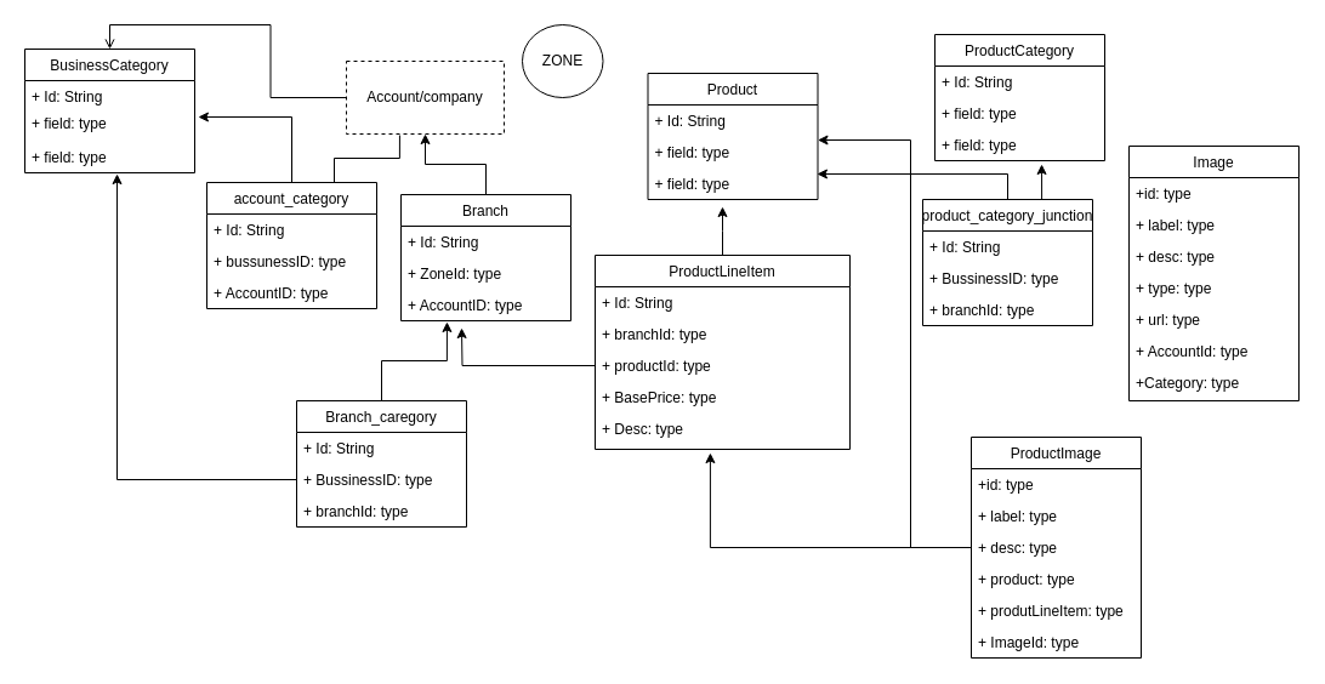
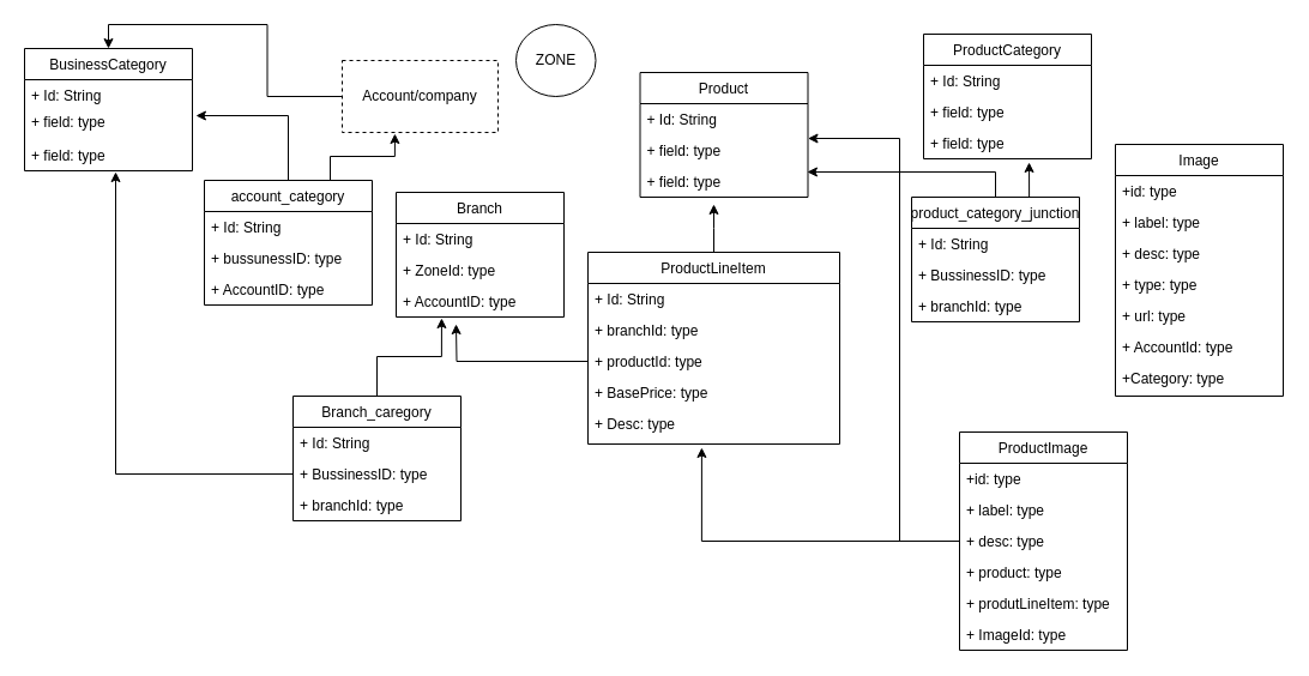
  <mxCell id="0" />
  <mxCell id="1" parent="0" />
- <mxCell id="2" style="edgeStyle=orthogonalEdgeStyle;rounded=0;orthogonalLoop=1;jettySize=auto;html=1;entryX=0.5;entryY=0;entryDx=0;entryDy=0;endArrow=open;" edge="1" parent="1" source="3" target="43"><mxGeometry relative="1" as="geometry" /></mxCell>
+ <mxCell id="2" style="edgeStyle=orthogonalEdgeStyle;rounded=0;orthogonalLoop=1;jettySize=auto;html=1;entryX=0.5;entryY=0;entryDx=0;entryDy=0;" edge="1" parent="1" source="3" target="43"><mxGeometry relative="1" as="geometry" /></mxCell>
  <mxCell id="3" value="Account/company" style="rounded=0;whiteSpace=wrap;html=1;dashed=1;" parent="1" vertex="1"><mxGeometry x="285" y="50" width="130" height="60" as="geometry" /></mxCell>
  <mxCell id="4" style="edgeStyle=orthogonalEdgeStyle;rounded=0;orthogonalLoop=1;jettySize=auto;html=1;" parent="1" source="6" target="28" edge="1"><mxGeometry relative="1" as="geometry"><Array as="points"><mxPoint x="750" y="451" /><mxPoint x="750" y="115" /></Array></mxGeometry></mxCell>
  <mxCell id="5" style="edgeStyle=orthogonalEdgeStyle;rounded=0;orthogonalLoop=1;jettySize=auto;html=1;entryX=0.452;entryY=1.1;entryDx=0;entryDy=0;entryPerimeter=0;" parent="1" source="9" target="19" edge="1"><mxGeometry relative="1" as="geometry"><mxPoint x="570" y="410" as="targetPoint" /><Array as="points"><mxPoint x="585" y="451" /></Array></mxGeometry></mxCell>
  <mxCell id="6" value="ProductImage" style="swimlane;fontStyle=0;childLayout=stackLayout;horizontal=1;startSize=26;fillColor=none;horizontalStack=0;resizeParent=1;resizeParentMax=0;resizeLast=0;collapsible=1;marginBottom=0;" parent="1" vertex="1"><mxGeometry x="800" y="360" width="140" height="182" as="geometry" /></mxCell>
  <mxCell id="7" value="+id: type" style="text;strokeColor=none;fillColor=none;align=left;verticalAlign=top;spacingLeft=4;spacingRight=4;overflow=hidden;rotatable=0;points=[[0,0.5],[1,0.5]];portConstraint=eastwest;" parent="6" vertex="1"><mxGeometry y="26" width="140" height="26" as="geometry" /></mxCell>
  <mxCell id="8" value="+ label: type" style="text;strokeColor=none;fillColor=none;align=left;verticalAlign=top;spacingLeft=4;spacingRight=4;overflow=hidden;rotatable=0;points=[[0,0.5],[1,0.5]];portConstraint=eastwest;" parent="6" vertex="1"><mxGeometry y="52" width="140" height="26" as="geometry" /></mxCell>
  <mxCell id="9" value="+ desc: type" style="text;strokeColor=none;fillColor=none;align=left;verticalAlign=top;spacingLeft=4;spacingRight=4;overflow=hidden;rotatable=0;points=[[0,0.5],[1,0.5]];portConstraint=eastwest;" parent="6" vertex="1"><mxGeometry y="78" width="140" height="26" as="geometry" /></mxCell>
  <mxCell id="10" value="+ product: type" style="text;strokeColor=none;fillColor=none;align=left;verticalAlign=top;spacingLeft=4;spacingRight=4;overflow=hidden;rotatable=0;points=[[0,0.5],[1,0.5]];portConstraint=eastwest;" parent="6" vertex="1"><mxGeometry y="104" width="140" height="26" as="geometry" /></mxCell>
  <mxCell id="11" value="+ produtLineItem: type" style="text;strokeColor=none;fillColor=none;align=left;verticalAlign=top;spacingLeft=4;spacingRight=4;overflow=hidden;rotatable=0;points=[[0,0.5],[1,0.5]];portConstraint=eastwest;" parent="6" vertex="1"><mxGeometry y="130" width="140" height="26" as="geometry" /></mxCell>
  <mxCell id="12" value="+ ImageId: type" style="text;strokeColor=none;fillColor=none;align=left;verticalAlign=top;spacingLeft=4;spacingRight=4;overflow=hidden;rotatable=0;points=[[0,0.5],[1,0.5]];portConstraint=eastwest;" parent="6" vertex="1"><mxGeometry y="156" width="140" height="26" as="geometry" /></mxCell>
  <mxCell id="13" style="edgeStyle=orthogonalEdgeStyle;rounded=0;orthogonalLoop=1;jettySize=auto;html=1;" edge="1" parent="1" source="14"><mxGeometry relative="1" as="geometry"><mxPoint x="595" y="170" as="targetPoint" /></mxGeometry></mxCell>
  <mxCell id="14" value="ProductLineItem" style="swimlane;fontStyle=0;childLayout=stackLayout;horizontal=1;startSize=26;fillColor=none;horizontalStack=0;resizeParent=1;resizeParentMax=0;resizeLast=0;collapsible=1;marginBottom=0;" parent="1" vertex="1"><mxGeometry x="490" y="210" width="210" height="160" as="geometry" /></mxCell>
  <mxCell id="15" value="+ Id: String" style="text;strokeColor=none;fillColor=none;align=left;verticalAlign=top;spacingLeft=4;spacingRight=4;overflow=hidden;rotatable=0;points=[[0,0.5],[1,0.5]];portConstraint=eastwest;" parent="14" vertex="1"><mxGeometry y="26" width="210" height="26" as="geometry" /></mxCell>
  <mxCell id="16" value="+ branchId: type" style="text;strokeColor=none;fillColor=none;align=left;verticalAlign=top;spacingLeft=4;spacingRight=4;overflow=hidden;rotatable=0;points=[[0,0.5],[1,0.5]];portConstraint=eastwest;" parent="14" vertex="1"><mxGeometry y="52" width="210" height="26" as="geometry" /></mxCell>
  <mxCell id="17" value="+ productId: type" style="text;strokeColor=none;fillColor=none;align=left;verticalAlign=top;spacingLeft=4;spacingRight=4;overflow=hidden;rotatable=0;points=[[0,0.5],[1,0.5]];portConstraint=eastwest;" parent="14" vertex="1"><mxGeometry y="78" width="210" height="26" as="geometry" /></mxCell>
  <mxCell id="18" value="+ BasePrice: type" style="text;strokeColor=none;fillColor=none;align=left;verticalAlign=top;spacingLeft=4;spacingRight=4;overflow=hidden;rotatable=0;points=[[0,0.5],[1,0.5]];portConstraint=eastwest;" parent="14" vertex="1"><mxGeometry y="104" width="210" height="26" as="geometry" /></mxCell>
  <mxCell id="19" value="+ Desc: type" style="text;strokeColor=none;fillColor=none;align=left;verticalAlign=top;spacingLeft=4;spacingRight=4;overflow=hidden;rotatable=0;points=[[0,0.5],[1,0.5]];portConstraint=eastwest;" parent="14" vertex="1"><mxGeometry y="130" width="210" height="30" as="geometry" /></mxCell>
- <mxCell id="20" value="" style="edgeStyle=orthogonalEdgeStyle;rounded=0;orthogonalLoop=1;jettySize=auto;html=1;" edge="1" parent="1" source="21" target="3"><mxGeometry relative="1" as="geometry" /></mxCell>
  <mxCell id="21" value="Branch" style="swimlane;fontStyle=0;childLayout=stackLayout;horizontal=1;startSize=26;fillColor=none;horizontalStack=0;resizeParent=1;resizeParentMax=0;resizeLast=0;collapsible=1;marginBottom=0;" vertex="1" parent="1"><mxGeometry x="330" y="160" width="140" height="104" as="geometry" /></mxCell>
  <mxCell id="22" value="+ Id: String" style="text;strokeColor=none;fillColor=none;align=left;verticalAlign=top;spacingLeft=4;spacingRight=4;overflow=hidden;rotatable=0;points=[[0,0.5],[1,0.5]];portConstraint=eastwest;" vertex="1" parent="21"><mxGeometry y="26" width="140" height="26" as="geometry" /></mxCell>
  <mxCell id="23" value="+ ZoneId: type" style="text;strokeColor=none;fillColor=none;align=left;verticalAlign=top;spacingLeft=4;spacingRight=4;overflow=hidden;rotatable=0;points=[[0,0.5],[1,0.5]];portConstraint=eastwest;" vertex="1" parent="21"><mxGeometry y="52" width="140" height="26" as="geometry" /></mxCell>
  <mxCell id="24" value="+ AccountID: type" style="text;strokeColor=none;fillColor=none;align=left;verticalAlign=top;spacingLeft=4;spacingRight=4;overflow=hidden;rotatable=0;points=[[0,0.5],[1,0.5]];portConstraint=eastwest;" vertex="1" parent="21"><mxGeometry y="78" width="140" height="26" as="geometry" /></mxCell>
  <mxCell id="25" style="edgeStyle=orthogonalEdgeStyle;rounded=0;orthogonalLoop=1;jettySize=auto;html=1;" edge="1" parent="1" source="17"><mxGeometry relative="1" as="geometry"><mxPoint x="380" y="270" as="targetPoint" /></mxGeometry></mxCell>
  <mxCell id="26" value="Product" style="swimlane;fontStyle=0;childLayout=stackLayout;horizontal=1;startSize=26;fillColor=none;horizontalStack=0;resizeParent=1;resizeParentMax=0;resizeLast=0;collapsible=1;marginBottom=0;" parent="1" vertex="1"><mxGeometry x="533.5" y="60" width="140" height="104" as="geometry" /></mxCell>
  <mxCell id="27" value="+ Id: String" style="text;strokeColor=none;fillColor=none;align=left;verticalAlign=top;spacingLeft=4;spacingRight=4;overflow=hidden;rotatable=0;points=[[0,0.5],[1,0.5]];portConstraint=eastwest;" parent="26" vertex="1"><mxGeometry y="26" width="140" height="26" as="geometry" /></mxCell>
  <mxCell id="28" value="+ field: type" style="text;strokeColor=none;fillColor=none;align=left;verticalAlign=top;spacingLeft=4;spacingRight=4;overflow=hidden;rotatable=0;points=[[0,0.5],[1,0.5]];portConstraint=eastwest;" parent="26" vertex="1"><mxGeometry y="52" width="140" height="26" as="geometry" /></mxCell>
  <mxCell id="29" value="+ field: type" style="text;strokeColor=none;fillColor=none;align=left;verticalAlign=top;spacingLeft=4;spacingRight=4;overflow=hidden;rotatable=0;points=[[0,0.5],[1,0.5]];portConstraint=eastwest;" parent="26" vertex="1"><mxGeometry y="78" width="140" height="26" as="geometry" /></mxCell>
  <mxCell id="30" value="ProductCategory" style="swimlane;fontStyle=0;childLayout=stackLayout;horizontal=1;startSize=26;fillColor=none;horizontalStack=0;resizeParent=1;resizeParentMax=0;resizeLast=0;collapsible=1;marginBottom=0;" vertex="1" parent="1"><mxGeometry x="770" y="28" width="140" height="104" as="geometry" /></mxCell>
  <mxCell id="31" value="+ Id: String" style="text;strokeColor=none;fillColor=none;align=left;verticalAlign=top;spacingLeft=4;spacingRight=4;overflow=hidden;rotatable=0;points=[[0,0.5],[1,0.5]];portConstraint=eastwest;" vertex="1" parent="30"><mxGeometry y="26" width="140" height="26" as="geometry" /></mxCell>
  <mxCell id="32" value="+ field: type" style="text;strokeColor=none;fillColor=none;align=left;verticalAlign=top;spacingLeft=4;spacingRight=4;overflow=hidden;rotatable=0;points=[[0,0.5],[1,0.5]];portConstraint=eastwest;" vertex="1" parent="30"><mxGeometry y="52" width="140" height="26" as="geometry" /></mxCell>
  <mxCell id="33" value="+ field: type" style="text;strokeColor=none;fillColor=none;align=left;verticalAlign=top;spacingLeft=4;spacingRight=4;overflow=hidden;rotatable=0;points=[[0,0.5],[1,0.5]];portConstraint=eastwest;" vertex="1" parent="30"><mxGeometry y="78" width="140" height="26" as="geometry" /></mxCell>
  <mxCell id="34" value="ZONE" style="ellipse;whiteSpace=wrap;html=1;" vertex="1" parent="1"><mxGeometry x="430" y="20" width="66.5" height="60" as="geometry" /></mxCell>
  <mxCell id="35" value="Image" style="swimlane;fontStyle=0;childLayout=stackLayout;horizontal=1;startSize=26;fillColor=none;horizontalStack=0;resizeParent=1;resizeParentMax=0;resizeLast=0;collapsible=1;marginBottom=0;" parent="1" vertex="1"><mxGeometry x="930" y="120" width="140" height="210" as="geometry" /></mxCell>
  <mxCell id="36" value="+id: type" style="text;strokeColor=none;fillColor=none;align=left;verticalAlign=top;spacingLeft=4;spacingRight=4;overflow=hidden;rotatable=0;points=[[0,0.5],[1,0.5]];portConstraint=eastwest;" parent="35" vertex="1"><mxGeometry y="26" width="140" height="26" as="geometry" /></mxCell>
  <mxCell id="37" value="+ label: type" style="text;strokeColor=none;fillColor=none;align=left;verticalAlign=top;spacingLeft=4;spacingRight=4;overflow=hidden;rotatable=0;points=[[0,0.5],[1,0.5]];portConstraint=eastwest;" parent="35" vertex="1"><mxGeometry y="52" width="140" height="26" as="geometry" /></mxCell>
  <mxCell id="38" value="+ desc: type" style="text;strokeColor=none;fillColor=none;align=left;verticalAlign=top;spacingLeft=4;spacingRight=4;overflow=hidden;rotatable=0;points=[[0,0.5],[1,0.5]];portConstraint=eastwest;" parent="35" vertex="1"><mxGeometry y="78" width="140" height="26" as="geometry" /></mxCell>
  <mxCell id="39" value="+ type: type" style="text;strokeColor=none;fillColor=none;align=left;verticalAlign=top;spacingLeft=4;spacingRight=4;overflow=hidden;rotatable=0;points=[[0,0.5],[1,0.5]];portConstraint=eastwest;" parent="35" vertex="1"><mxGeometry y="104" width="140" height="26" as="geometry" /></mxCell>
  <mxCell id="40" value="+ url: type" style="text;strokeColor=none;fillColor=none;align=left;verticalAlign=top;spacingLeft=4;spacingRight=4;overflow=hidden;rotatable=0;points=[[0,0.5],[1,0.5]];portConstraint=eastwest;" parent="35" vertex="1"><mxGeometry y="130" width="140" height="26" as="geometry" /></mxCell>
  <mxCell id="41" value="+ AccountId: type" style="text;strokeColor=none;fillColor=none;align=left;verticalAlign=top;spacingLeft=4;spacingRight=4;overflow=hidden;rotatable=0;points=[[0,0.5],[1,0.5]];portConstraint=eastwest;" parent="35" vertex="1"><mxGeometry y="156" width="140" height="26" as="geometry" /></mxCell>
  <mxCell id="42" value="+Category: type" style="text;strokeColor=none;fillColor=none;align=left;verticalAlign=top;spacingLeft=4;spacingRight=4;overflow=hidden;rotatable=0;points=[[0,0.5],[1,0.5]];portConstraint=eastwest;" parent="35" vertex="1"><mxGeometry y="182" width="140" height="28" as="geometry" /></mxCell>
  <mxCell id="43" value="BusinessCategory" style="swimlane;fontStyle=0;childLayout=stackLayout;horizontal=1;startSize=26;fillColor=none;horizontalStack=0;resizeParent=1;resizeParentMax=0;resizeLast=0;collapsible=1;marginBottom=0;" vertex="1" parent="1"><mxGeometry x="20" y="40" width="140" height="102" as="geometry" /></mxCell>
  <mxCell id="44" value="+ Id: String" style="text;strokeColor=none;fillColor=none;align=left;verticalAlign=top;spacingLeft=4;spacingRight=4;overflow=hidden;rotatable=0;points=[[0,0.5],[1,0.5]];portConstraint=eastwest;" vertex="1" parent="43"><mxGeometry y="26" width="140" height="22" as="geometry" /></mxCell>
  <mxCell id="45" value="+ field: type" style="text;strokeColor=none;fillColor=none;align=left;verticalAlign=top;spacingLeft=4;spacingRight=4;overflow=hidden;rotatable=0;points=[[0,0.5],[1,0.5]];portConstraint=eastwest;" vertex="1" parent="43"><mxGeometry y="48" width="140" height="28" as="geometry" /></mxCell>
  <mxCell id="46" value="+ field: type" style="text;strokeColor=none;fillColor=none;align=left;verticalAlign=top;spacingLeft=4;spacingRight=4;overflow=hidden;rotatable=0;points=[[0,0.5],[1,0.5]];portConstraint=eastwest;" vertex="1" parent="43"><mxGeometry y="76" width="140" height="26" as="geometry" /></mxCell>
  <mxCell id="47" style="edgeStyle=orthogonalEdgeStyle;rounded=0;orthogonalLoop=1;jettySize=auto;html=1;entryX=0.271;entryY=1.038;entryDx=0;entryDy=0;entryPerimeter=0;" edge="1" parent="1" source="48" target="24"><mxGeometry relative="1" as="geometry" /></mxCell>
  <mxCell id="48" value="Branch_caregory" style="swimlane;fontStyle=0;childLayout=stackLayout;horizontal=1;startSize=26;fillColor=none;horizontalStack=0;resizeParent=1;resizeParentMax=0;resizeLast=0;collapsible=1;marginBottom=0;" vertex="1" parent="1"><mxGeometry x="244" y="330" width="140" height="104" as="geometry" /></mxCell>
  <mxCell id="49" value="+ Id: String" style="text;strokeColor=none;fillColor=none;align=left;verticalAlign=top;spacingLeft=4;spacingRight=4;overflow=hidden;rotatable=0;points=[[0,0.5],[1,0.5]];portConstraint=eastwest;" vertex="1" parent="48"><mxGeometry y="26" width="140" height="26" as="geometry" /></mxCell>
  <mxCell id="50" value="+ BussinessID: type" style="text;strokeColor=none;fillColor=none;align=left;verticalAlign=top;spacingLeft=4;spacingRight=4;overflow=hidden;rotatable=0;points=[[0,0.5],[1,0.5]];portConstraint=eastwest;" vertex="1" parent="48"><mxGeometry y="52" width="140" height="26" as="geometry" /></mxCell>
  <mxCell id="51" value="+ branchId: type" style="text;strokeColor=none;fillColor=none;align=left;verticalAlign=top;spacingLeft=4;spacingRight=4;overflow=hidden;rotatable=0;points=[[0,0.5],[1,0.5]];portConstraint=eastwest;" vertex="1" parent="48"><mxGeometry y="78" width="140" height="26" as="geometry" /></mxCell>
  <mxCell id="52" style="edgeStyle=orthogonalEdgeStyle;rounded=0;orthogonalLoop=1;jettySize=auto;html=1;entryX=0.543;entryY=1.038;entryDx=0;entryDy=0;entryPerimeter=0;" edge="1" parent="1" source="50" target="46"><mxGeometry relative="1" as="geometry" /></mxCell>
  <mxCell id="53" style="edgeStyle=orthogonalEdgeStyle;rounded=0;orthogonalLoop=1;jettySize=auto;html=1;entryX=1.021;entryY=0.286;entryDx=0;entryDy=0;entryPerimeter=0;" edge="1" parent="1" source="55" target="45"><mxGeometry relative="1" as="geometry" /></mxCell>
- <mxCell id="54" style="edgeStyle=orthogonalEdgeStyle;rounded=0;orthogonalLoop=1;jettySize=auto;html=1;exitX=0.75;exitY=0;exitDx=0;exitDy=0;entryX=0.338;entryY=1.017;entryDx=0;entryDy=0;entryPerimeter=0;endArrow=none;" edge="1" parent="1" source="55" target="3"><mxGeometry relative="1" as="geometry" /></mxCell>
+ <mxCell id="54" style="edgeStyle=orthogonalEdgeStyle;rounded=0;orthogonalLoop=1;jettySize=auto;html=1;exitX=0.75;exitY=0;exitDx=0;exitDy=0;entryX=0.338;entryY=1.017;entryDx=0;entryDy=0;entryPerimeter=0;" edge="1" parent="1" source="55" target="3"><mxGeometry relative="1" as="geometry" /></mxCell>
  <mxCell id="55" value="account_category" style="swimlane;fontStyle=0;childLayout=stackLayout;horizontal=1;startSize=26;fillColor=none;horizontalStack=0;resizeParent=1;resizeParentMax=0;resizeLast=0;collapsible=1;marginBottom=0;" vertex="1" parent="1"><mxGeometry x="170" y="150" width="140" height="104" as="geometry" /></mxCell>
  <mxCell id="56" value="+ Id: String" style="text;strokeColor=none;fillColor=none;align=left;verticalAlign=top;spacingLeft=4;spacingRight=4;overflow=hidden;rotatable=0;points=[[0,0.5],[1,0.5]];portConstraint=eastwest;" vertex="1" parent="55"><mxGeometry y="26" width="140" height="26" as="geometry" /></mxCell>
  <mxCell id="57" value="+ bussunessID: type" style="text;strokeColor=none;fillColor=none;align=left;verticalAlign=top;spacingLeft=4;spacingRight=4;overflow=hidden;rotatable=0;points=[[0,0.5],[1,0.5]];portConstraint=eastwest;" vertex="1" parent="55"><mxGeometry y="52" width="140" height="26" as="geometry" /></mxCell>
  <mxCell id="58" value="+ AccountID: type" style="text;strokeColor=none;fillColor=none;align=left;verticalAlign=top;spacingLeft=4;spacingRight=4;overflow=hidden;rotatable=0;points=[[0,0.5],[1,0.5]];portConstraint=eastwest;" vertex="1" parent="55"><mxGeometry y="78" width="140" height="26" as="geometry" /></mxCell>
  <mxCell id="59" style="edgeStyle=orthogonalEdgeStyle;rounded=0;orthogonalLoop=1;jettySize=auto;html=1;entryX=0.996;entryY=1.192;entryDx=0;entryDy=0;entryPerimeter=0;" edge="1" parent="1" source="61" target="28"><mxGeometry relative="1" as="geometry" /></mxCell>
  <mxCell id="60" style="edgeStyle=orthogonalEdgeStyle;rounded=0;orthogonalLoop=1;jettySize=auto;html=1;exitX=0.75;exitY=0;exitDx=0;exitDy=0;entryX=0.629;entryY=1.115;entryDx=0;entryDy=0;entryPerimeter=0;" edge="1" parent="1" source="61" target="33"><mxGeometry relative="1" as="geometry" /></mxCell>
  <mxCell id="61" value="product_category_junction" style="swimlane;fontStyle=0;childLayout=stackLayout;horizontal=1;startSize=26;fillColor=none;horizontalStack=0;resizeParent=1;resizeParentMax=0;resizeLast=0;collapsible=1;marginBottom=0;" vertex="1" parent="1"><mxGeometry x="760" y="164" width="140" height="104" as="geometry" /></mxCell>
  <mxCell id="62" value="+ Id: String" style="text;strokeColor=none;fillColor=none;align=left;verticalAlign=top;spacingLeft=4;spacingRight=4;overflow=hidden;rotatable=0;points=[[0,0.5],[1,0.5]];portConstraint=eastwest;" vertex="1" parent="61"><mxGeometry y="26" width="140" height="26" as="geometry" /></mxCell>
  <mxCell id="63" value="+ BussinessID: type" style="text;strokeColor=none;fillColor=none;align=left;verticalAlign=top;spacingLeft=4;spacingRight=4;overflow=hidden;rotatable=0;points=[[0,0.5],[1,0.5]];portConstraint=eastwest;" vertex="1" parent="61"><mxGeometry y="52" width="140" height="26" as="geometry" /></mxCell>
  <mxCell id="64" value="+ branchId: type" style="text;strokeColor=none;fillColor=none;align=left;verticalAlign=top;spacingLeft=4;spacingRight=4;overflow=hidden;rotatable=0;points=[[0,0.5],[1,0.5]];portConstraint=eastwest;" vertex="1" parent="61"><mxGeometry y="78" width="140" height="26" as="geometry" /></mxCell>
